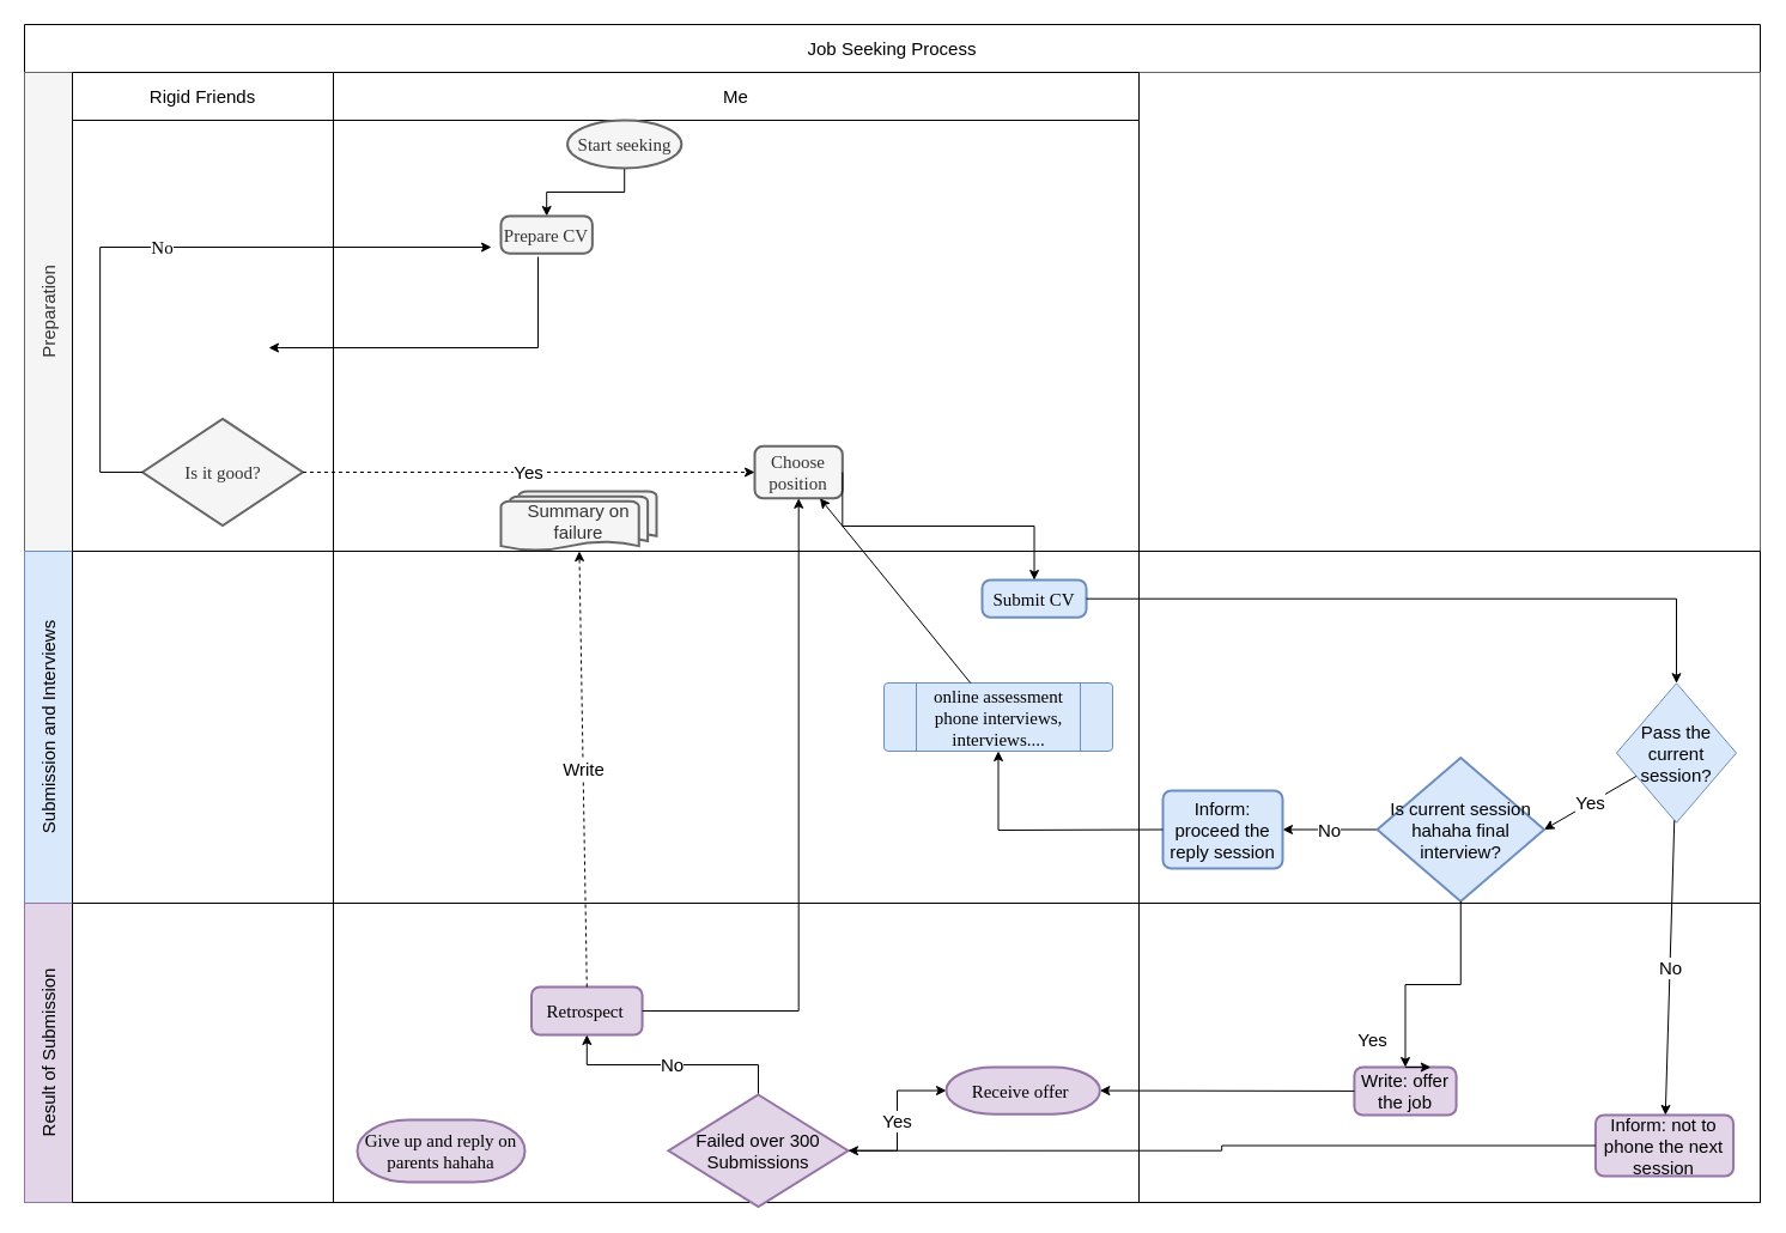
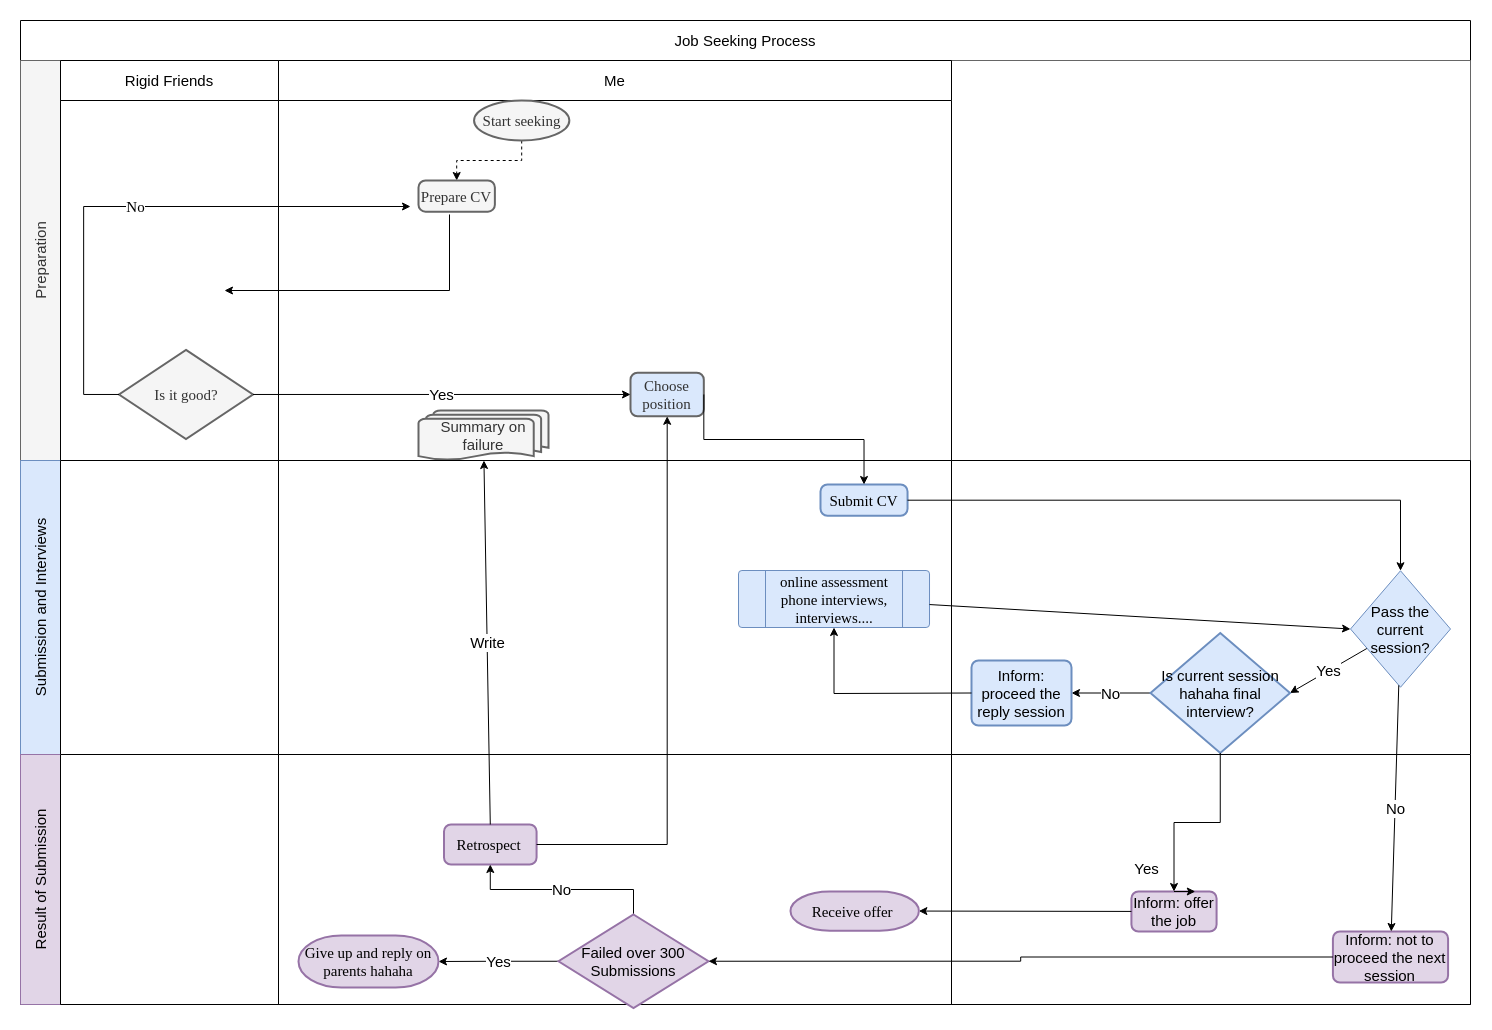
  <mxCell id="0" />
  <mxCell id="1" parent="0" />
  <mxCell id="2" value="Job Seeking Process" style="shape=table;childLayout=tableLayout;rowLines=0;columnLines=0;startSize=40;html=1;whiteSpace=wrap;collapsible=0;recursiveResize=0;expand=0;fontStyle=0;fontSize=15;" parent="1" vertex="1"><mxGeometry x="20" y="20" width="1450" height="984" as="geometry" /></mxCell>
  <mxCell id="3" value="&lt;span style=&quot;font-weight: 400&quot;&gt;Preparation&lt;/span&gt;" style="swimlane;horizontal=0;points=[[0,0.5],[1,0.5]];portConstraint=eastwest;startSize=40;html=1;whiteSpace=wrap;collapsible=0;recursiveResize=0;expand=0;fontSize=15;fillColor=#f5f5f5;strokeColor=#666666;fontColor=#333333;" parent="2" vertex="1"><mxGeometry y="40" width="1450" height="400" as="geometry" /></mxCell>
  <mxCell id="4" value="&lt;span style=&quot;font-weight: 400&quot;&gt;Rigid Friends&lt;/span&gt;" style="swimlane;connectable=0;startSize=40;html=1;whiteSpace=wrap;collapsible=0;recursiveResize=0;expand=0;fontSize=15;" parent="3" vertex="1"><mxGeometry x="40" width="218" height="400" as="geometry" /></mxCell>
  <mxCell id="5" value="Is it good?" style="strokeWidth=2;html=1;shape=mxgraph.flowchart.decision;whiteSpace=wrap;fontSize=15;fontFamily=Georgia;fillColor=#f5f5f5;strokeColor=#666666;fontColor=#333333;" parent="4" vertex="1"><mxGeometry x="58.52" y="289.37" width="133.95" height="89.2" as="geometry" /></mxCell>
  <mxCell id="6" value="&lt;span style=&quot;font-weight: normal ; font-size: 15px&quot;&gt;Me&lt;/span&gt;" style="swimlane;connectable=0;startSize=40;html=1;whiteSpace=wrap;collapsible=0;recursiveResize=0;expand=0;fontSize=15;" parent="3" vertex="1"><mxGeometry x="258" width="673" height="400" as="geometry" /></mxCell>
- <mxCell id="7" style="edgeStyle=orthogonalEdgeStyle;rounded=0;orthogonalLoop=1;jettySize=auto;html=1;entryX=0.5;entryY=0;entryDx=0;entryDy=0;fontSize=15;fontFamily=Georgia;" parent="6" source="8" target="9" edge="1"><mxGeometry relative="1" as="geometry" /></mxCell>
+ <mxCell id="7" style="edgeStyle=orthogonalEdgeStyle;rounded=0;orthogonalLoop=1;jettySize=auto;html=1;entryX=0.5;entryY=0;entryDx=0;entryDy=0;fontSize=15;fontFamily=Georgia;dashed=1;" parent="6" source="8" target="9" edge="1"><mxGeometry relative="1" as="geometry" /></mxCell>
  <mxCell id="8" value="Start seeking" style="strokeWidth=2;html=1;shape=mxgraph.flowchart.start_1;whiteSpace=wrap;fontSize=15;fontFamily=Georgia;fillColor=#f5f5f5;strokeColor=#666666;fontColor=#333333;" parent="6" vertex="1"><mxGeometry x="195.54" y="40" width="95.3" height="40" as="geometry" /></mxCell>
  <mxCell id="9" value="Prepare CV" style="rounded=1;whiteSpace=wrap;html=1;absoluteArcSize=1;arcSize=14;strokeWidth=2;fontSize=15;fontFamily=Georgia;fillColor=#f5f5f5;strokeColor=#666666;fontColor=#333333;" parent="6" vertex="1"><mxGeometry x="139.996" y="120.002" width="76.379" height="31.182" as="geometry" /></mxCell>
- <mxCell id="10" value="Choose position" style="rounded=1;whiteSpace=wrap;html=1;absoluteArcSize=1;arcSize=14;strokeWidth=2;fontSize=15;fontFamily=Georgia;fillColor=#f5f5f5;strokeColor=#666666;fontColor=#333333;" parent="6" vertex="1"><mxGeometry x="351.997" y="312.147" width="73.324" height="43.654" as="geometry" /></mxCell>
+ <mxCell id="10" value="Choose position" style="rounded=1;whiteSpace=wrap;html=1;absoluteArcSize=1;arcSize=14;strokeWidth=2;fontSize=15;fontFamily=Georgia;fillColor=#dae8fc;strokeColor=#666666;fontColor=#333333;" parent="6" vertex="1"><mxGeometry x="351.997" y="312.147" width="73.324" height="43.654" as="geometry" /></mxCell>
  <mxCell id="11" value="Summary on failure" style="strokeWidth=2;html=1;shape=mxgraph.flowchart.multi-document;whiteSpace=wrap;fontSize=15;fillColor=#f5f5f5;strokeColor=#666666;fontColor=#333333;" parent="6" vertex="1"><mxGeometry x="140" y="350" width="130" height="50" as="geometry" /></mxCell>
  <mxCell id="12" value="No" style="edgeStyle=elbowEdgeStyle;rounded=0;orthogonalLoop=1;jettySize=auto;html=1;fontSize=15;fontFamily=Georgia;exitX=0;exitY=0.5;exitDx=0;exitDy=0;exitPerimeter=0;" parent="3" source="5" edge="1"><mxGeometry relative="1" as="geometry"><Array as="points"><mxPoint x="63.15" y="300" /></Array><mxPoint x="2127.15" y="199" as="sourcePoint" /><mxPoint x="390" y="146" as="targetPoint" /></mxGeometry></mxCell>
  <mxCell id="13" style="edgeStyle=elbowEdgeStyle;rounded=0;orthogonalLoop=1;jettySize=auto;html=1;exitX=0.406;exitY=1.09;exitDx=0;exitDy=0;exitPerimeter=0;elbow=vertical;fontSize=15;" parent="3" source="9" edge="1"><mxGeometry relative="1" as="geometry"><mxPoint x="204" y="230" as="targetPoint" /><Array as="points"><mxPoint x="240" y="230" /><mxPoint x="340" y="262" /></Array></mxGeometry></mxCell>
- <mxCell id="14" value="Yes" style="edgeStyle=elbowEdgeStyle;rounded=0;orthogonalLoop=1;jettySize=auto;html=1;fontSize=15;entryX=0;entryY=0.5;entryDx=0;entryDy=0;exitX=1;exitY=0.5;exitDx=0;exitDy=0;exitPerimeter=0;dashed=1;" parent="3" source="5" target="10" edge="1"><mxGeometry relative="1" as="geometry"><mxPoint x="627.53" y="339.29" as="targetPoint" /><Array as="points"><mxPoint x="567.53" y="339.29" /><mxPoint x="507.53" y="339.29" /></Array><mxPoint x="120.0" y="339.29" as="sourcePoint" /></mxGeometry></mxCell>
+ <mxCell id="14" value="Yes" style="edgeStyle=elbowEdgeStyle;rounded=0;orthogonalLoop=1;jettySize=auto;html=1;fontSize=15;entryX=0;entryY=0.5;entryDx=0;entryDy=0;exitX=1;exitY=0.5;exitDx=0;exitDy=0;exitPerimeter=0;" parent="3" source="5" target="10" edge="1"><mxGeometry relative="1" as="geometry"><mxPoint x="627.53" y="339.29" as="targetPoint" /><Array as="points"><mxPoint x="567.53" y="339.29" /><mxPoint x="507.53" y="339.29" /></Array><mxPoint x="120.0" y="339.29" as="sourcePoint" /></mxGeometry></mxCell>
  <mxCell id="15" value="&lt;span style=&quot;font-weight: 400&quot;&gt;Submission and Interviews&lt;/span&gt;" style="swimlane;horizontal=0;points=[[0,0.5],[1,0.5]];portConstraint=eastwest;startSize=40;html=1;whiteSpace=wrap;collapsible=0;recursiveResize=0;expand=0;fontSize=15;fillColor=#dae8fc;strokeColor=#6c8ebf;" parent="2" vertex="1"><mxGeometry y="440" width="1450" height="294" as="geometry" /></mxCell>
  <mxCell id="16" value="" style="swimlane;connectable=0;startSize=0;html=1;whiteSpace=wrap;collapsible=0;recursiveResize=0;expand=0;fontSize=15;" parent="15" vertex="1"><mxGeometry x="40" width="218" height="294" as="geometry" /></mxCell>
  <mxCell id="17" value="" style="swimlane;connectable=0;startSize=0;html=1;whiteSpace=wrap;collapsible=0;recursiveResize=0;expand=0;fontSize=15;" parent="15" vertex="1"><mxGeometry x="258" width="673" height="294" as="geometry" /></mxCell>
  <mxCell id="18" style="edgeStyle=none;rounded=0;orthogonalLoop=1;jettySize=auto;html=1;exitX=0.75;exitY=0;exitDx=0;exitDy=0;fontSize=15;" parent="17" source="19" target="19" edge="1"><mxGeometry relative="1" as="geometry" /></mxCell>
  <mxCell id="19" value="Submit CV" style="rounded=1;whiteSpace=wrap;html=1;absoluteArcSize=1;arcSize=14;strokeWidth=2;fontSize=15;fontFamily=Georgia;fillColor=#dae8fc;strokeColor=#6c8ebf;" parent="17" vertex="1"><mxGeometry x="541.996" y="23.996" width="87.044" height="31.304" as="geometry" /></mxCell>
  <mxCell id="20" value="online assessment phone interviews, interviews...." style="verticalLabelPosition=middle;verticalAlign=middle;html=1;shape=process;whiteSpace=wrap;rounded=1;size=0.14;arcSize=6;labelBackgroundColor=none;sketch=0;fontFamily=Georgia;fontSize=15;labelPosition=center;align=center;labelBorderColor=none;fillColor=#dae8fc;strokeColor=#6c8ebf;" parent="17" vertex="1"><mxGeometry x="460" y="110" width="191.02" height="57" as="geometry" /></mxCell>
  <mxCell id="21" value="" style="swimlane;connectable=0;startSize=0;html=1;whiteSpace=wrap;collapsible=0;recursiveResize=0;expand=0;fontSize=15;" parent="15" vertex="1"><mxGeometry x="931" width="519" height="294" as="geometry" /></mxCell>
  <mxCell id="22" value="Yes" style="edgeStyle=none;rounded=0;orthogonalLoop=1;jettySize=auto;html=1;entryX=1;entryY=0.5;entryDx=0;entryDy=0;entryPerimeter=0;fontSize=15;" parent="21" source="24" target="25" edge="1"><mxGeometry relative="1" as="geometry" /></mxCell>
  <mxCell id="23" value="No" style="edgeStyle=none;rounded=0;orthogonalLoop=1;jettySize=auto;html=1;entryX=1;entryY=0.5;entryDx=0;entryDy=0;fontSize=15;" parent="21" source="25" target="26" edge="1"><mxGeometry relative="1" as="geometry" /></mxCell>
  <mxCell id="24" value="Pass the current session?" style="rhombus;whiteSpace=wrap;html=1;fontSize=15;fillColor=#dae8fc;strokeColor=#6c8ebf;" parent="21" vertex="1"><mxGeometry x="399" y="110.25" width="100" height="116.5" as="geometry" /></mxCell>
  <mxCell id="25" value="Is current session hahaha final interview?" style="strokeWidth=2;html=1;shape=mxgraph.flowchart.decision;whiteSpace=wrap;fontSize=15;fillColor=#dae8fc;strokeColor=#6c8ebf;" parent="21" vertex="1"><mxGeometry x="199" y="172.5" width="139.5" height="120" as="geometry" /></mxCell>
  <mxCell id="26" value="Inform: proceed the reply session" style="rounded=1;whiteSpace=wrap;html=1;absoluteArcSize=1;arcSize=14;strokeWidth=2;fontSize=15;fillColor=#dae8fc;strokeColor=#6c8ebf;" parent="21" vertex="1"><mxGeometry x="20.0" y="200" width="100" height="65" as="geometry" /></mxCell>
- <mxCell id="27" style="edgeStyle=none;rounded=0;orthogonalLoop=1;jettySize=auto;html=1;fontSize=15;" parent="15" source="20" edge="1" target="10"><mxGeometry relative="1" as="geometry"><mxPoint x="1220" y="121" as="targetPoint" /></mxGeometry></mxCell>
+ <mxCell id="27" style="edgeStyle=none;rounded=0;orthogonalLoop=1;jettySize=auto;html=1;fontSize=15;entryX=0;entryY=0.5;entryDx=0;entryDy=0;" parent="15" source="20" edge="1" target="24"><mxGeometry relative="1" as="geometry"><mxPoint x="1220" y="121" as="targetPoint" /></mxGeometry></mxCell>
  <mxCell id="28" style="edgeStyle=elbowEdgeStyle;rounded=0;orthogonalLoop=1;jettySize=auto;html=1;entryX=0.5;entryY=1;entryDx=0;entryDy=0;elbow=vertical;exitX=0;exitY=0.5;exitDx=0;exitDy=0;fontSize=15;" parent="15" source="26" target="20" edge="1"><mxGeometry relative="1" as="geometry"><Array as="points"><mxPoint x="1020" y="233" /></Array></mxGeometry></mxCell>
  <mxCell id="29" style="edgeStyle=orthogonalEdgeStyle;rounded=0;orthogonalLoop=1;jettySize=auto;html=1;entryX=0.5;entryY=0;entryDx=0;entryDy=0;" edge="1" parent="15" source="19" target="24"><mxGeometry relative="1" as="geometry" /></mxCell>
  <mxCell id="30" value="Result of Submission" style="swimlane;horizontal=0;points=[[0,0.5],[1,0.5]];portConstraint=eastwest;startSize=40;html=1;whiteSpace=wrap;collapsible=0;recursiveResize=0;expand=0;fontSize=15;fontStyle=0;fillColor=#e1d5e7;strokeColor=#9673a6;" parent="2" vertex="1"><mxGeometry y="734" width="1450" height="250" as="geometry" /></mxCell>
  <mxCell id="31" value="" style="swimlane;connectable=0;startSize=0;html=1;whiteSpace=wrap;collapsible=0;recursiveResize=0;expand=0;fontSize=15;" parent="30" vertex="1"><mxGeometry x="40" width="218" height="250" as="geometry" /></mxCell>
  <mxCell id="32" value="" style="swimlane;connectable=0;startSize=0;html=1;whiteSpace=wrap;collapsible=0;recursiveResize=0;expand=0;fontSize=15;" parent="30" vertex="1"><mxGeometry x="258" width="673" height="250" as="geometry" /></mxCell>
  <mxCell id="33" value="&lt;font face=&quot;georgia&quot;&gt;Retrospect&amp;nbsp;&lt;/font&gt;" style="rounded=1;whiteSpace=wrap;html=1;absoluteArcSize=1;arcSize=14;strokeWidth=2;fontSize=15;fillColor=#e1d5e7;strokeColor=#9673a6;" parent="32" vertex="1"><mxGeometry x="165.5" y="70" width="92.58" height="40" as="geometry" /></mxCell>
  <mxCell id="34" value="No" style="edgeStyle=elbowEdgeStyle;rounded=0;orthogonalLoop=1;jettySize=auto;elbow=vertical;html=1;entryX=0.5;entryY=1;entryDx=0;entryDy=0;fontSize=15;" parent="32" source="38" target="33" edge="1"><mxGeometry relative="1" as="geometry" /></mxCell>
- <mxCell id="35" value="Yes" style="edgeStyle=elbowEdgeStyle;rounded=0;orthogonalLoop=1;jettySize=auto;html=1;fontSize=15;" parent="32" source="38" target="36" edge="1"><mxGeometry relative="1" as="geometry" /></mxCell>
+ <mxCell id="35" value="Yes" style="edgeStyle=elbowEdgeStyle;rounded=0;orthogonalLoop=1;jettySize=auto;html=1;entryX=1;entryY=0.5;entryDx=0;entryDy=0;entryPerimeter=0;fontSize=15;" parent="32" source="38" target="37" edge="1"><mxGeometry relative="1" as="geometry" /></mxCell>
  <mxCell id="36" value="Receive offer&amp;nbsp;" style="strokeWidth=2;html=1;shape=mxgraph.flowchart.terminator;whiteSpace=wrap;fontSize=15;fontFamily=Georgia;fillColor=#e1d5e7;strokeColor=#9673a6;" parent="32" vertex="1"><mxGeometry x="512.003" y="136.997" width="128.389" height="39.13" as="geometry" /></mxCell>
  <mxCell id="37" value="Give up and reply on parents hahaha" style="strokeWidth=2;html=1;shape=mxgraph.flowchart.terminator;whiteSpace=wrap;fontSize=15;fontFamily=Georgia;fillColor=#e1d5e7;strokeColor=#9673a6;" parent="32" vertex="1"><mxGeometry x="20" y="181" width="140" height="51.99" as="geometry" /></mxCell>
  <mxCell id="38" value="Failed over 300 Submissions" style="strokeWidth=2;html=1;shape=mxgraph.flowchart.decision;whiteSpace=wrap;fontSize=15;fillColor=#e1d5e7;strokeColor=#9673a6;" parent="32" vertex="1"><mxGeometry x="280" y="160" width="150" height="93.49" as="geometry" /></mxCell>
  <mxCell id="39" value="" style="swimlane;connectable=0;startSize=0;html=1;whiteSpace=wrap;collapsible=0;recursiveResize=0;expand=0;fontSize=15;" parent="30" vertex="1"><mxGeometry x="931" width="519" height="250" as="geometry" /></mxCell>
  <mxCell id="40" style="edgeStyle=none;rounded=0;orthogonalLoop=1;jettySize=auto;html=1;exitX=0.5;exitY=1;exitDx=0;exitDy=0;fontSize=15;" parent="39" source="43" target="43" edge="1"><mxGeometry relative="1" as="geometry" /></mxCell>
- <mxCell id="41" value="Write: offer the job" style="rounded=1;whiteSpace=wrap;html=1;absoluteArcSize=1;arcSize=14;strokeWidth=2;fontSize=15;fillColor=#e1d5e7;strokeColor=#9673a6;" parent="39" vertex="1"><mxGeometry x="179.92" y="137.0" width="85.16" height="40" as="geometry" /></mxCell>
+ <mxCell id="41" value="Inform: offer the job" style="rounded=1;whiteSpace=wrap;html=1;absoluteArcSize=1;arcSize=14;strokeWidth=2;fontSize=15;fillColor=#e1d5e7;strokeColor=#9673a6;" parent="39" vertex="1"><mxGeometry x="179.92" y="137.0" width="85.16" height="40" as="geometry" /></mxCell>
  <mxCell id="42" style="edgeStyle=orthogonalEdgeStyle;rounded=0;orthogonalLoop=1;jettySize=auto;html=1;exitX=0.5;exitY=0;exitDx=0;exitDy=0;entryX=0.75;entryY=0;entryDx=0;entryDy=0;" edge="1" parent="39" source="41" target="41"><mxGeometry relative="1" as="geometry" /></mxCell>
- <mxCell id="43" value="Inform: not to phone the next session" style="rounded=1;whiteSpace=wrap;html=1;absoluteArcSize=1;arcSize=14;strokeWidth=2;fontSize=15;fillColor=#e1d5e7;strokeColor=#9673a6;" parent="39" vertex="1"><mxGeometry x="381.42" y="177" width="115.16" height="51" as="geometry" /></mxCell>
+ <mxCell id="43" value="Inform: not to proceed the next session" style="rounded=1;whiteSpace=wrap;html=1;absoluteArcSize=1;arcSize=14;strokeWidth=2;fontSize=15;fillColor=#e1d5e7;strokeColor=#9673a6;" parent="39" vertex="1"><mxGeometry x="381.42" y="177" width="115.16" height="51" as="geometry" /></mxCell>
  <mxCell id="44" style="edgeStyle=none;rounded=0;orthogonalLoop=1;jettySize=auto;html=1;entryX=1;entryY=0.5;entryDx=0;entryDy=0;entryPerimeter=0;fontSize=15;" parent="30" source="41" target="36" edge="1"><mxGeometry relative="1" as="geometry" /></mxCell>
  <mxCell id="45" style="edgeStyle=orthogonalEdgeStyle;rounded=0;orthogonalLoop=1;jettySize=auto;html=1;entryX=1;entryY=0.5;entryDx=0;entryDy=0;entryPerimeter=0;" edge="1" parent="30" source="43" target="38"><mxGeometry relative="1" as="geometry" /></mxCell>
  <mxCell id="46" value="No" style="edgeStyle=none;rounded=0;orthogonalLoop=1;jettySize=auto;html=1;fontSize=15;" parent="2" source="24" target="43" edge="1"><mxGeometry relative="1" as="geometry" /></mxCell>
- <mxCell id="47" value="Write" style="edgeStyle=none;rounded=0;orthogonalLoop=1;jettySize=auto;html=1;exitX=0.5;exitY=0;exitDx=0;exitDy=0;fontSize=15;dashed=1;" parent="2" source="33" target="11" edge="1"><mxGeometry relative="1" as="geometry"><mxPoint x="596.534" y="683.097" as="sourcePoint" /></mxGeometry></mxCell>
+ <mxCell id="47" value="Write" style="edgeStyle=none;rounded=0;orthogonalLoop=1;jettySize=auto;html=1;exitX=0.5;exitY=0;exitDx=0;exitDy=0;fontSize=15;" parent="2" source="33" target="11" edge="1"><mxGeometry relative="1" as="geometry"><mxPoint x="596.534" y="683.097" as="sourcePoint" /></mxGeometry></mxCell>
  <mxCell id="48" style="edgeStyle=elbowEdgeStyle;rounded=0;orthogonalLoop=1;jettySize=auto;elbow=vertical;html=1;entryX=0.5;entryY=0;entryDx=0;entryDy=0;fontSize=15;" parent="2" source="25" target="41" edge="1"><mxGeometry relative="1" as="geometry" /></mxCell>
  <mxCell id="49" value="Yes" style="edgeLabel;html=1;align=center;verticalAlign=middle;resizable=0;points=[];fontSize=15;" parent="48" vertex="1" connectable="0"><mxGeometry x="0.006" y="51" relative="1" as="geometry"><mxPoint x="-51" y="-5.78" as="offset" /></mxGeometry></mxCell>
  <mxCell id="50" style="edgeStyle=orthogonalEdgeStyle;rounded=0;orthogonalLoop=1;jettySize=auto;html=1;fontSize=15;exitX=1;exitY=0.5;exitDx=0;exitDy=0;" parent="2" source="33" target="10" edge="1"><mxGeometry relative="1" as="geometry"><mxPoint x="403.61" y="578.29" as="sourcePoint" /></mxGeometry></mxCell>
  <mxCell id="51" style="rounded=0;orthogonalLoop=1;jettySize=auto;elbow=vertical;html=1;entryX=0.5;entryY=0;entryDx=0;entryDy=0;fontSize=15;exitX=1;exitY=0.5;exitDx=0;exitDy=0;edgeStyle=elbowEdgeStyle;" parent="2" source="10" target="19" edge="1"><mxGeometry relative="1" as="geometry"><mxPoint x="663" y="480" as="sourcePoint" /><mxPoint x="769.048" y="465.286" as="targetPoint" /></mxGeometry></mxCell>
